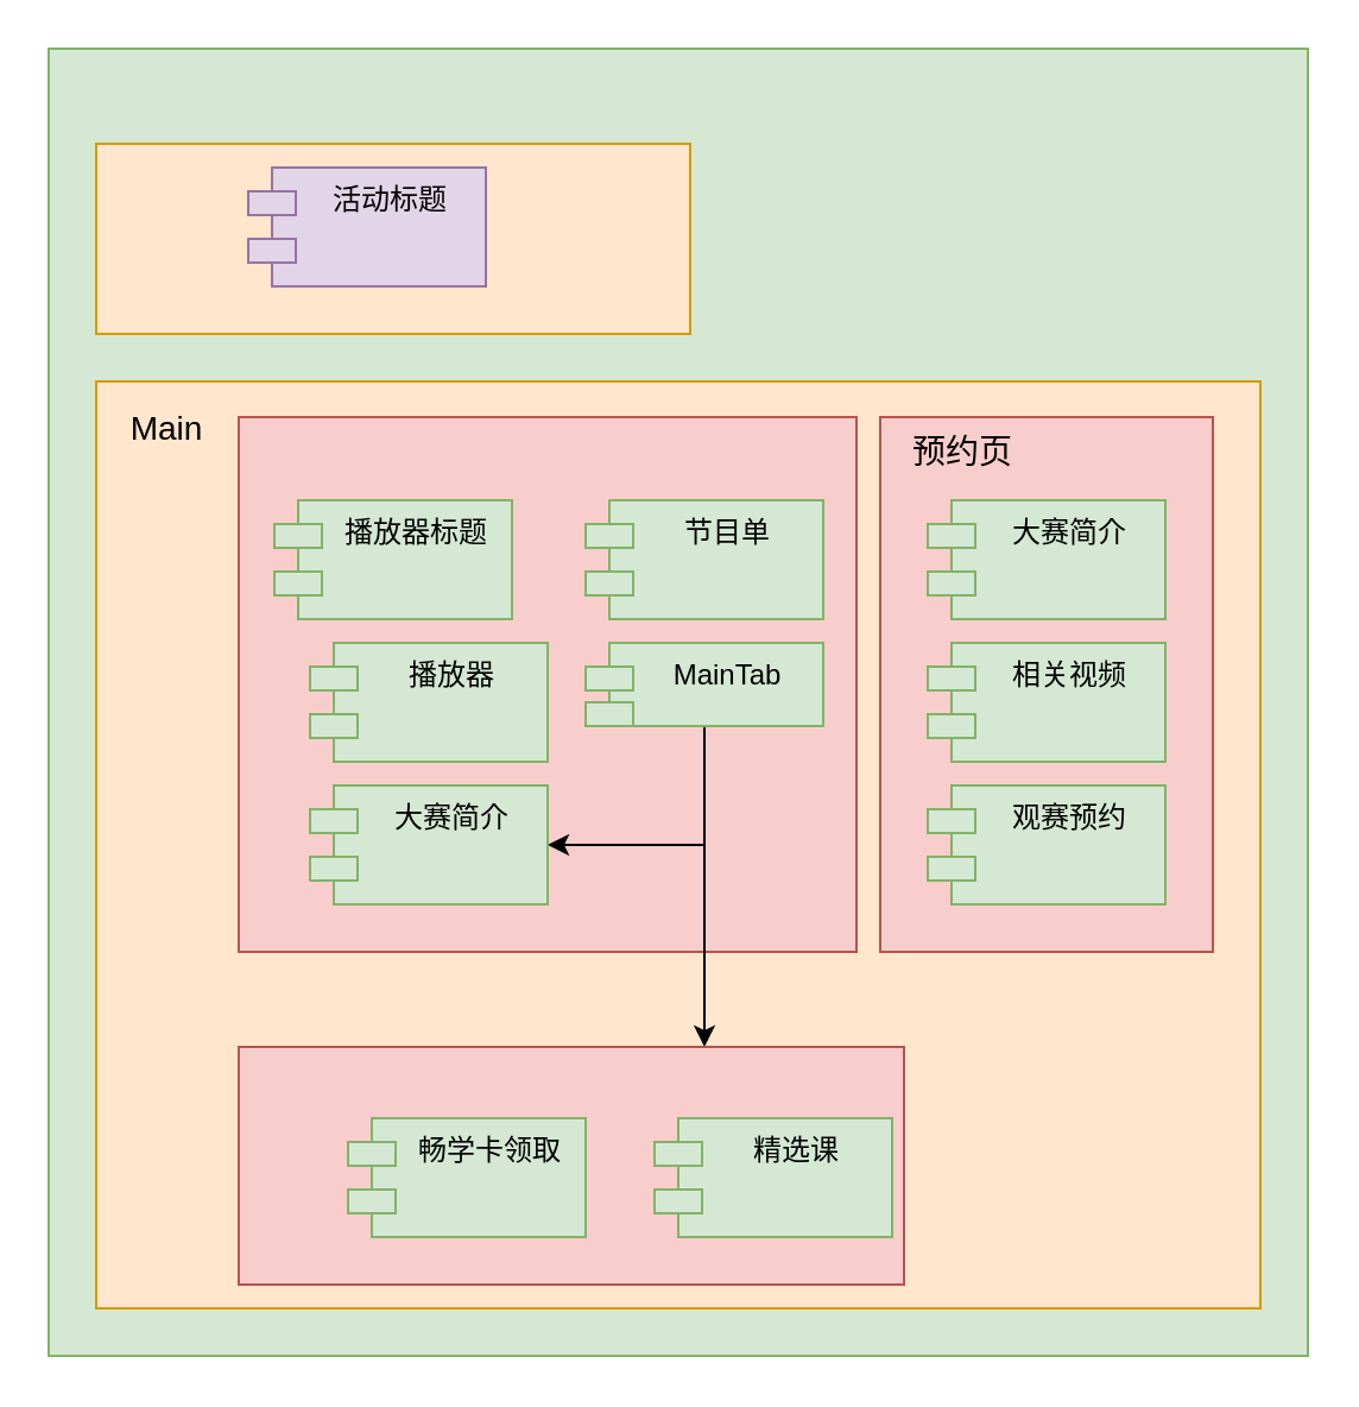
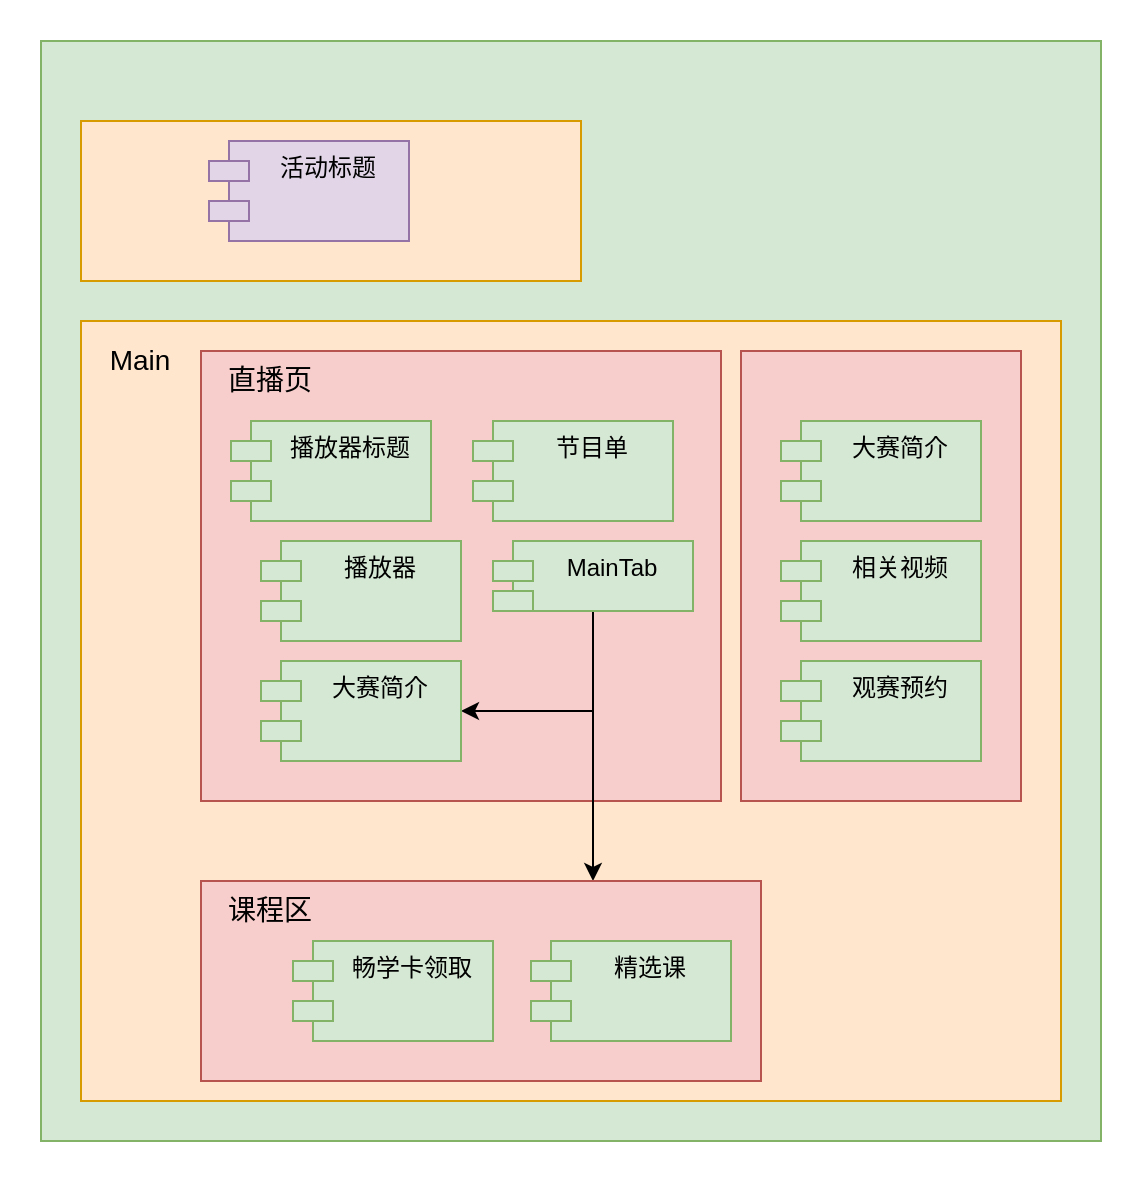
  <mxCell id="0" />
  <mxCell id="1" parent="0" />
  <mxCell id="2" value="" style="html=1;fillColor=#d5e8d4;strokeColor=#82b366;" vertex="1" parent="1"><mxGeometry x="20" y="20" width="530" height="550" as="geometry" /></mxCell>
  <mxCell id="3" value="" style="rounded=0;whiteSpace=wrap;html=1;fillColor=#ffe6cc;strokeColor=#d79b00;" vertex="1" parent="1"><mxGeometry x="40" y="160" width="490" height="390" as="geometry" /></mxCell>
  <mxCell id="4" value="" style="rounded=0;whiteSpace=wrap;html=1;fillColor=#f8cecc;strokeColor=#b85450;" vertex="1" parent="1"><mxGeometry x="100" y="175" width="260" height="225" as="geometry" /></mxCell>
  <mxCell id="5" value="" style="rounded=0;whiteSpace=wrap;html=1;fillColor=#ffe6cc;strokeColor=#d79b00;" vertex="1" parent="1"><mxGeometry x="40" y="60" width="250" height="80" as="geometry" /></mxCell>
  <mxCell id="6" value="活动标题" style="shape=module;align=left;spacingLeft=20;align=center;verticalAlign=top;fillColor=#e1d5e7;strokeColor=#9673a6;" vertex="1" parent="1"><mxGeometry x="104" y="70" width="100" height="50" as="geometry" /></mxCell>
  <mxCell id="7" value="播放器标题" style="shape=module;align=left;spacingLeft=20;align=center;verticalAlign=top;fillColor=#d5e8d4;strokeColor=#82b366;" vertex="1" parent="1"><mxGeometry x="115" y="210" width="100" height="50" as="geometry" /></mxCell>
  <mxCell id="8" value="&lt;font style=&quot;font-size: 14px&quot;&gt;Main&lt;/font&gt;" style="text;html=1;strokeColor=none;fillColor=none;align=center;verticalAlign=middle;whiteSpace=wrap;rounded=0;" vertex="1" parent="1"><mxGeometry x="50" y="170" width="40" height="20" as="geometry" /></mxCell>
  <mxCell id="9" value="播放器" style="shape=module;align=left;spacingLeft=20;align=center;verticalAlign=top;fillColor=#d5e8d4;strokeColor=#82b366;" vertex="1" parent="1"><mxGeometry x="130" y="270" width="100" height="50" as="geometry" /></mxCell>
- <mxCell id="10" value="节目单" style="shape=module;align=left;spacingLeft=20;align=center;verticalAlign=top;fillColor=#d5e8d4;strokeColor=#82b366;" vertex="1" parent="1"><mxGeometry x="246" y="210" width="100" height="50" as="geometry" /></mxCell>
+ <mxCell id="10" value="节目单" style="shape=module;align=left;spacingLeft=20;align=center;verticalAlign=top;fillColor=#d5e8d4;strokeColor=#82b366;" vertex="1" parent="1"><mxGeometry x="236" y="210" width="100" height="50" as="geometry" /></mxCell>
  <mxCell id="11" style="edgeStyle=orthogonalEdgeStyle;rounded=0;orthogonalLoop=1;jettySize=auto;html=1;exitX=0.5;exitY=1;exitDx=0;exitDy=0;entryX=1;entryY=0.5;entryDx=0;entryDy=0;" edge="1" parent="1" source="13" target="24"><mxGeometry relative="1" as="geometry"><Array as="points"><mxPoint x="296" y="355" /></Array></mxGeometry></mxCell>
  <mxCell id="12" style="edgeStyle=orthogonalEdgeStyle;rounded=0;orthogonalLoop=1;jettySize=auto;html=1;exitX=0.5;exitY=1;exitDx=0;exitDy=0;" edge="1" parent="1" source="13" target="18"><mxGeometry relative="1" as="geometry"><mxPoint x="290" y="360" as="sourcePoint" /><Array as="points"><mxPoint x="296" y="410" /><mxPoint x="296" y="410" /></Array></mxGeometry></mxCell>
  <mxCell id="13" value="MainTab" style="shape=module;align=left;spacingLeft=20;align=center;verticalAlign=top;fillColor=#d5e8d4;strokeColor=#82b366;" vertex="1" parent="1"><mxGeometry x="246" y="270" width="100" height="35" as="geometry" /></mxCell>
+ <mxCell id="14" value="&lt;span style=&quot;font-size: 14px&quot;&gt;直播页&lt;/span&gt;" style="text;html=1;strokeColor=none;fillColor=none;align=center;verticalAlign=middle;whiteSpace=wrap;rounded=0;" vertex="1" parent="1"><mxGeometry x="110" y="180" width="50" height="20" as="geometry" /></mxCell>
  <mxCell id="15" value="" style="rounded=0;whiteSpace=wrap;html=1;fillColor=#f8cecc;strokeColor=#b85450;" vertex="1" parent="1"><mxGeometry x="370" y="175" width="140" height="225" as="geometry" /></mxCell>
- <mxCell id="16" value="&lt;span style=&quot;font-size: 14px&quot;&gt;预约页&lt;/span&gt;" style="text;html=1;strokeColor=none;fillColor=none;align=center;verticalAlign=middle;whiteSpace=wrap;rounded=0;" vertex="1" parent="1"><mxGeometry x="380" y="180" width="50" height="20" as="geometry" /></mxCell>
  <mxCell id="17" value="大赛简介" style="shape=module;align=left;spacingLeft=20;align=center;verticalAlign=top;fillColor=#d5e8d4;strokeColor=#82b366;" vertex="1" parent="1"><mxGeometry x="390" y="210" width="100" height="50" as="geometry" /></mxCell>
  <mxCell id="18" value="" style="rounded=0;whiteSpace=wrap;html=1;fillColor=#f8cecc;strokeColor=#b85450;" vertex="1" parent="1"><mxGeometry x="100" y="440" width="280" height="100" as="geometry" /></mxCell>
  <mxCell id="19" value="畅学卡领取" style="shape=module;align=left;spacingLeft=20;align=center;verticalAlign=top;fillColor=#d5e8d4;strokeColor=#82b366;" vertex="1" parent="1"><mxGeometry x="146" y="470" width="100" height="50" as="geometry" /></mxCell>
- <mxCell id="20" value="精选课" style="shape=module;align=left;spacingLeft=20;align=center;verticalAlign=top;fillColor=#d5e8d4;strokeColor=#82b366;" vertex="1" parent="1"><mxGeometry x="275" y="470" width="100" height="50" as="geometry" /></mxCell>
+ <mxCell id="20" value="精选课" style="shape=module;align=left;spacingLeft=20;align=center;verticalAlign=top;fillColor=#d5e8d4;strokeColor=#82b366;" vertex="1" parent="1"><mxGeometry x="265" y="470" width="100" height="50" as="geometry" /></mxCell>
+ <mxCell id="21" value="&lt;span style=&quot;font-size: 14px&quot;&gt;课程区&lt;/span&gt;" style="text;html=1;strokeColor=none;fillColor=none;align=center;verticalAlign=middle;whiteSpace=wrap;rounded=0;" vertex="1" parent="1"><mxGeometry x="110" y="445" width="50" height="20" as="geometry" /></mxCell>
  <mxCell id="22" value="相关视频" style="shape=module;align=left;spacingLeft=20;align=center;verticalAlign=top;fillColor=#d5e8d4;strokeColor=#82b366;" vertex="1" parent="1"><mxGeometry x="390" y="270" width="100" height="50" as="geometry" /></mxCell>
  <mxCell id="23" value="观赛预约" style="shape=module;align=left;spacingLeft=20;align=center;verticalAlign=top;fillColor=#d5e8d4;strokeColor=#82b366;" vertex="1" parent="1"><mxGeometry x="390" y="330" width="100" height="50" as="geometry" /></mxCell>
  <mxCell id="24" value="大赛简介" style="shape=module;align=left;spacingLeft=20;align=center;verticalAlign=top;fillColor=#d5e8d4;strokeColor=#82b366;" vertex="1" parent="1"><mxGeometry x="130" y="330" width="100" height="50" as="geometry" /></mxCell>
